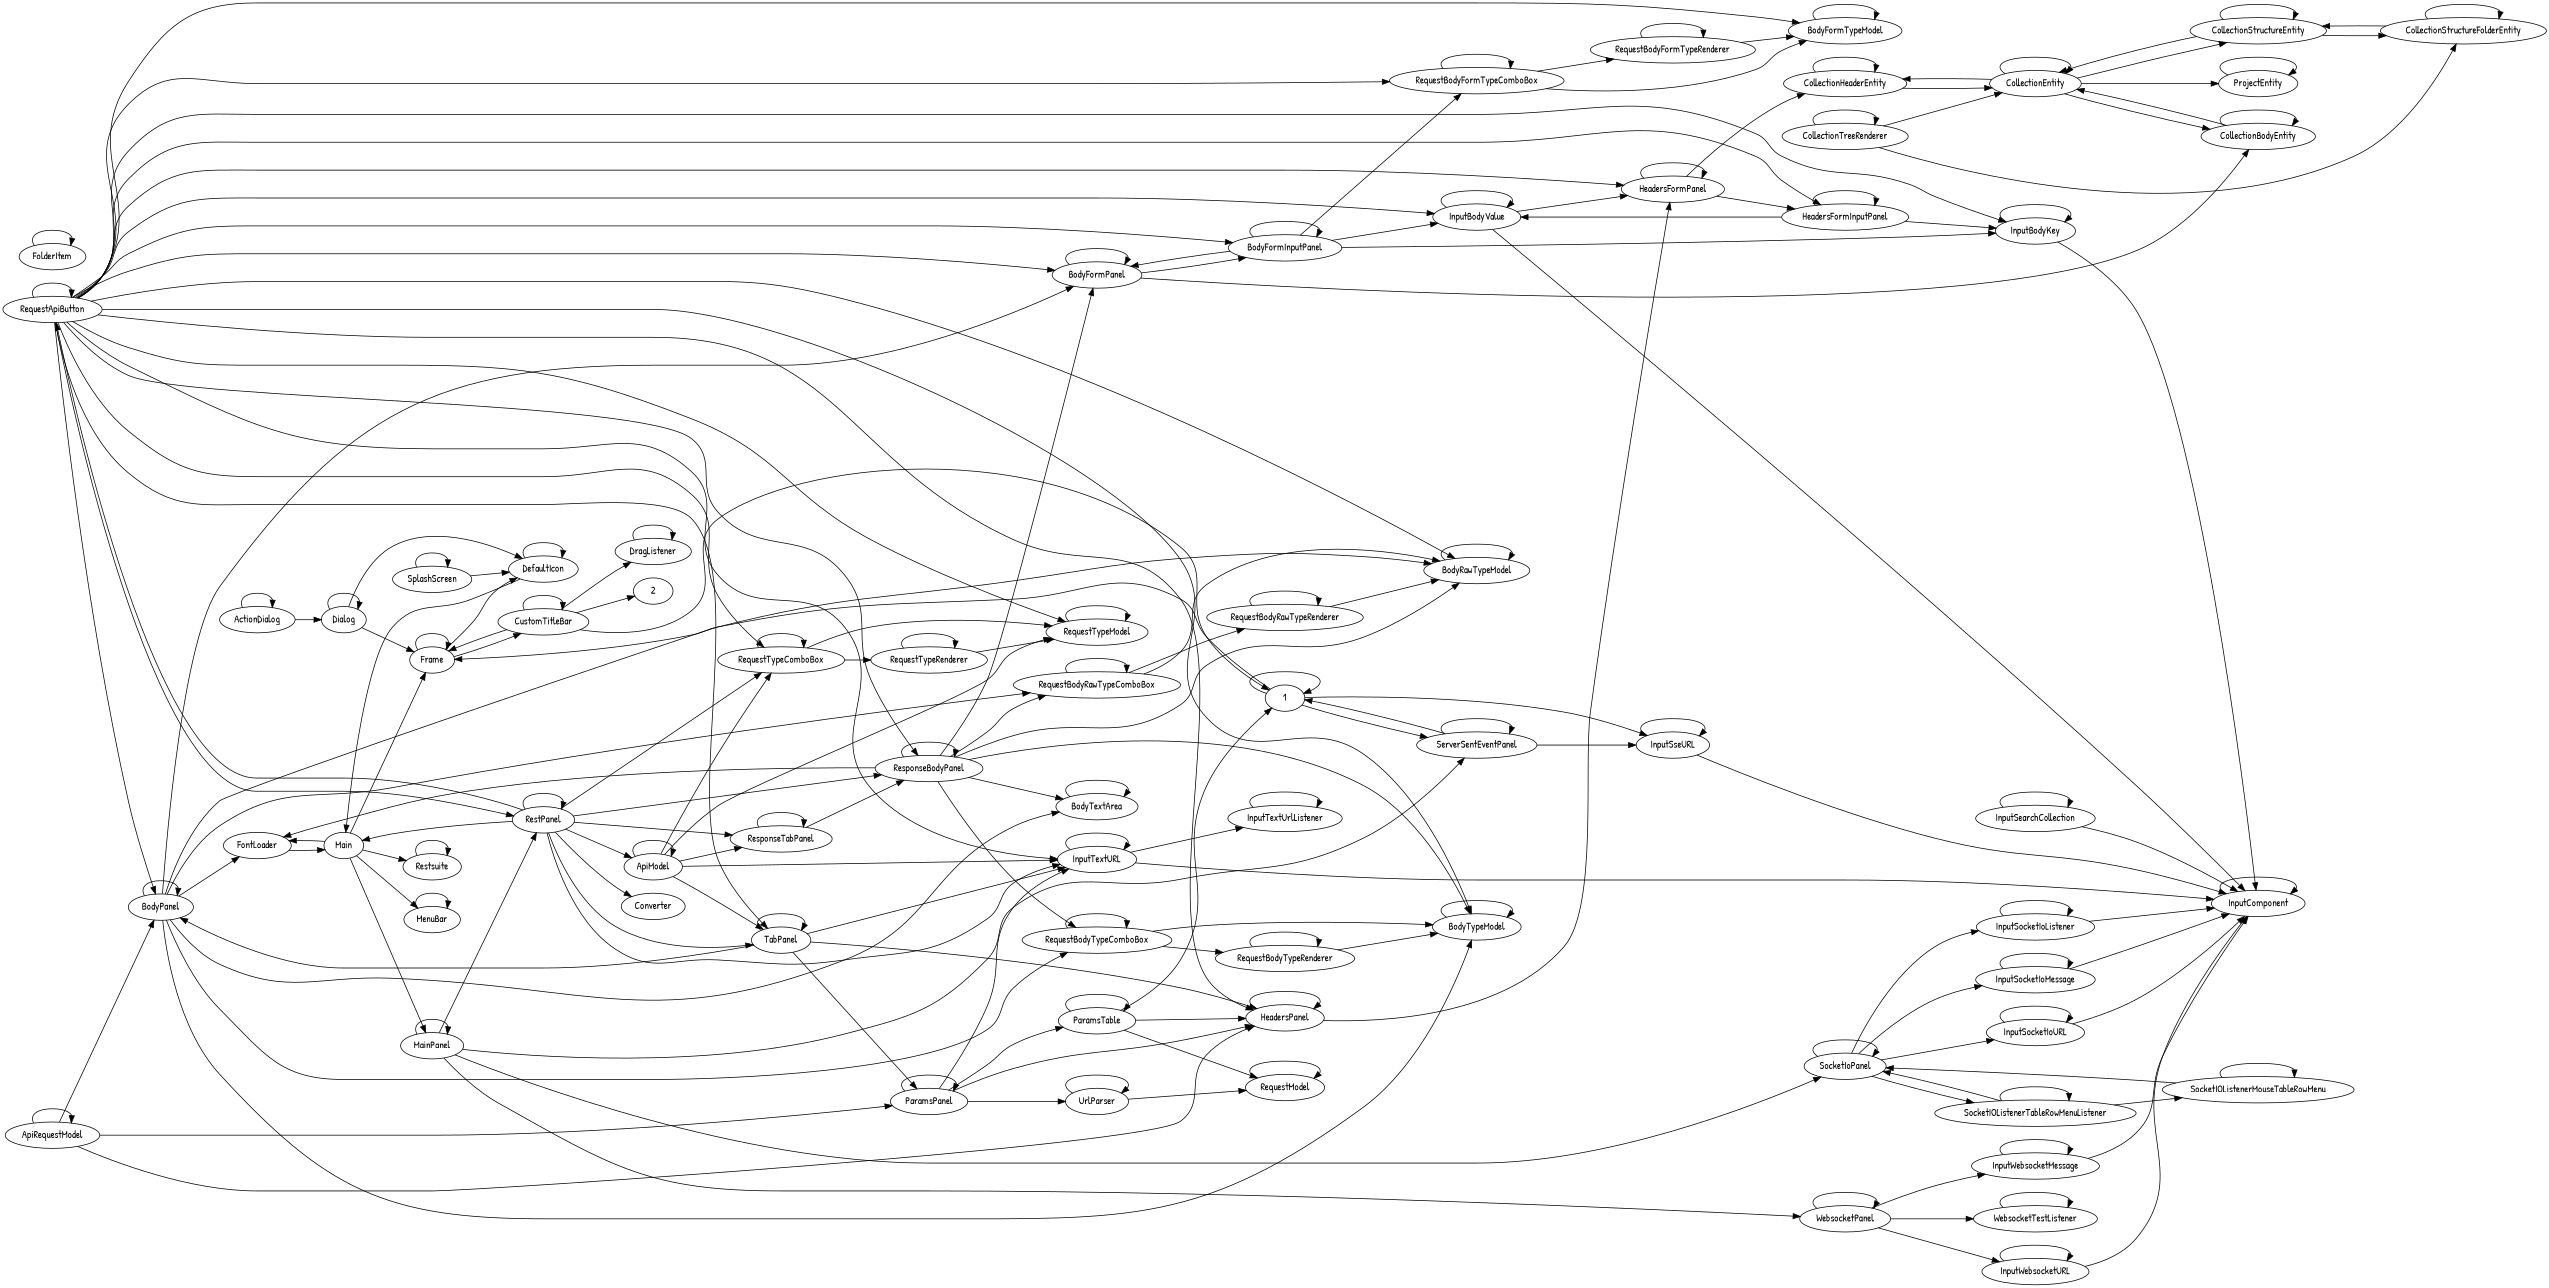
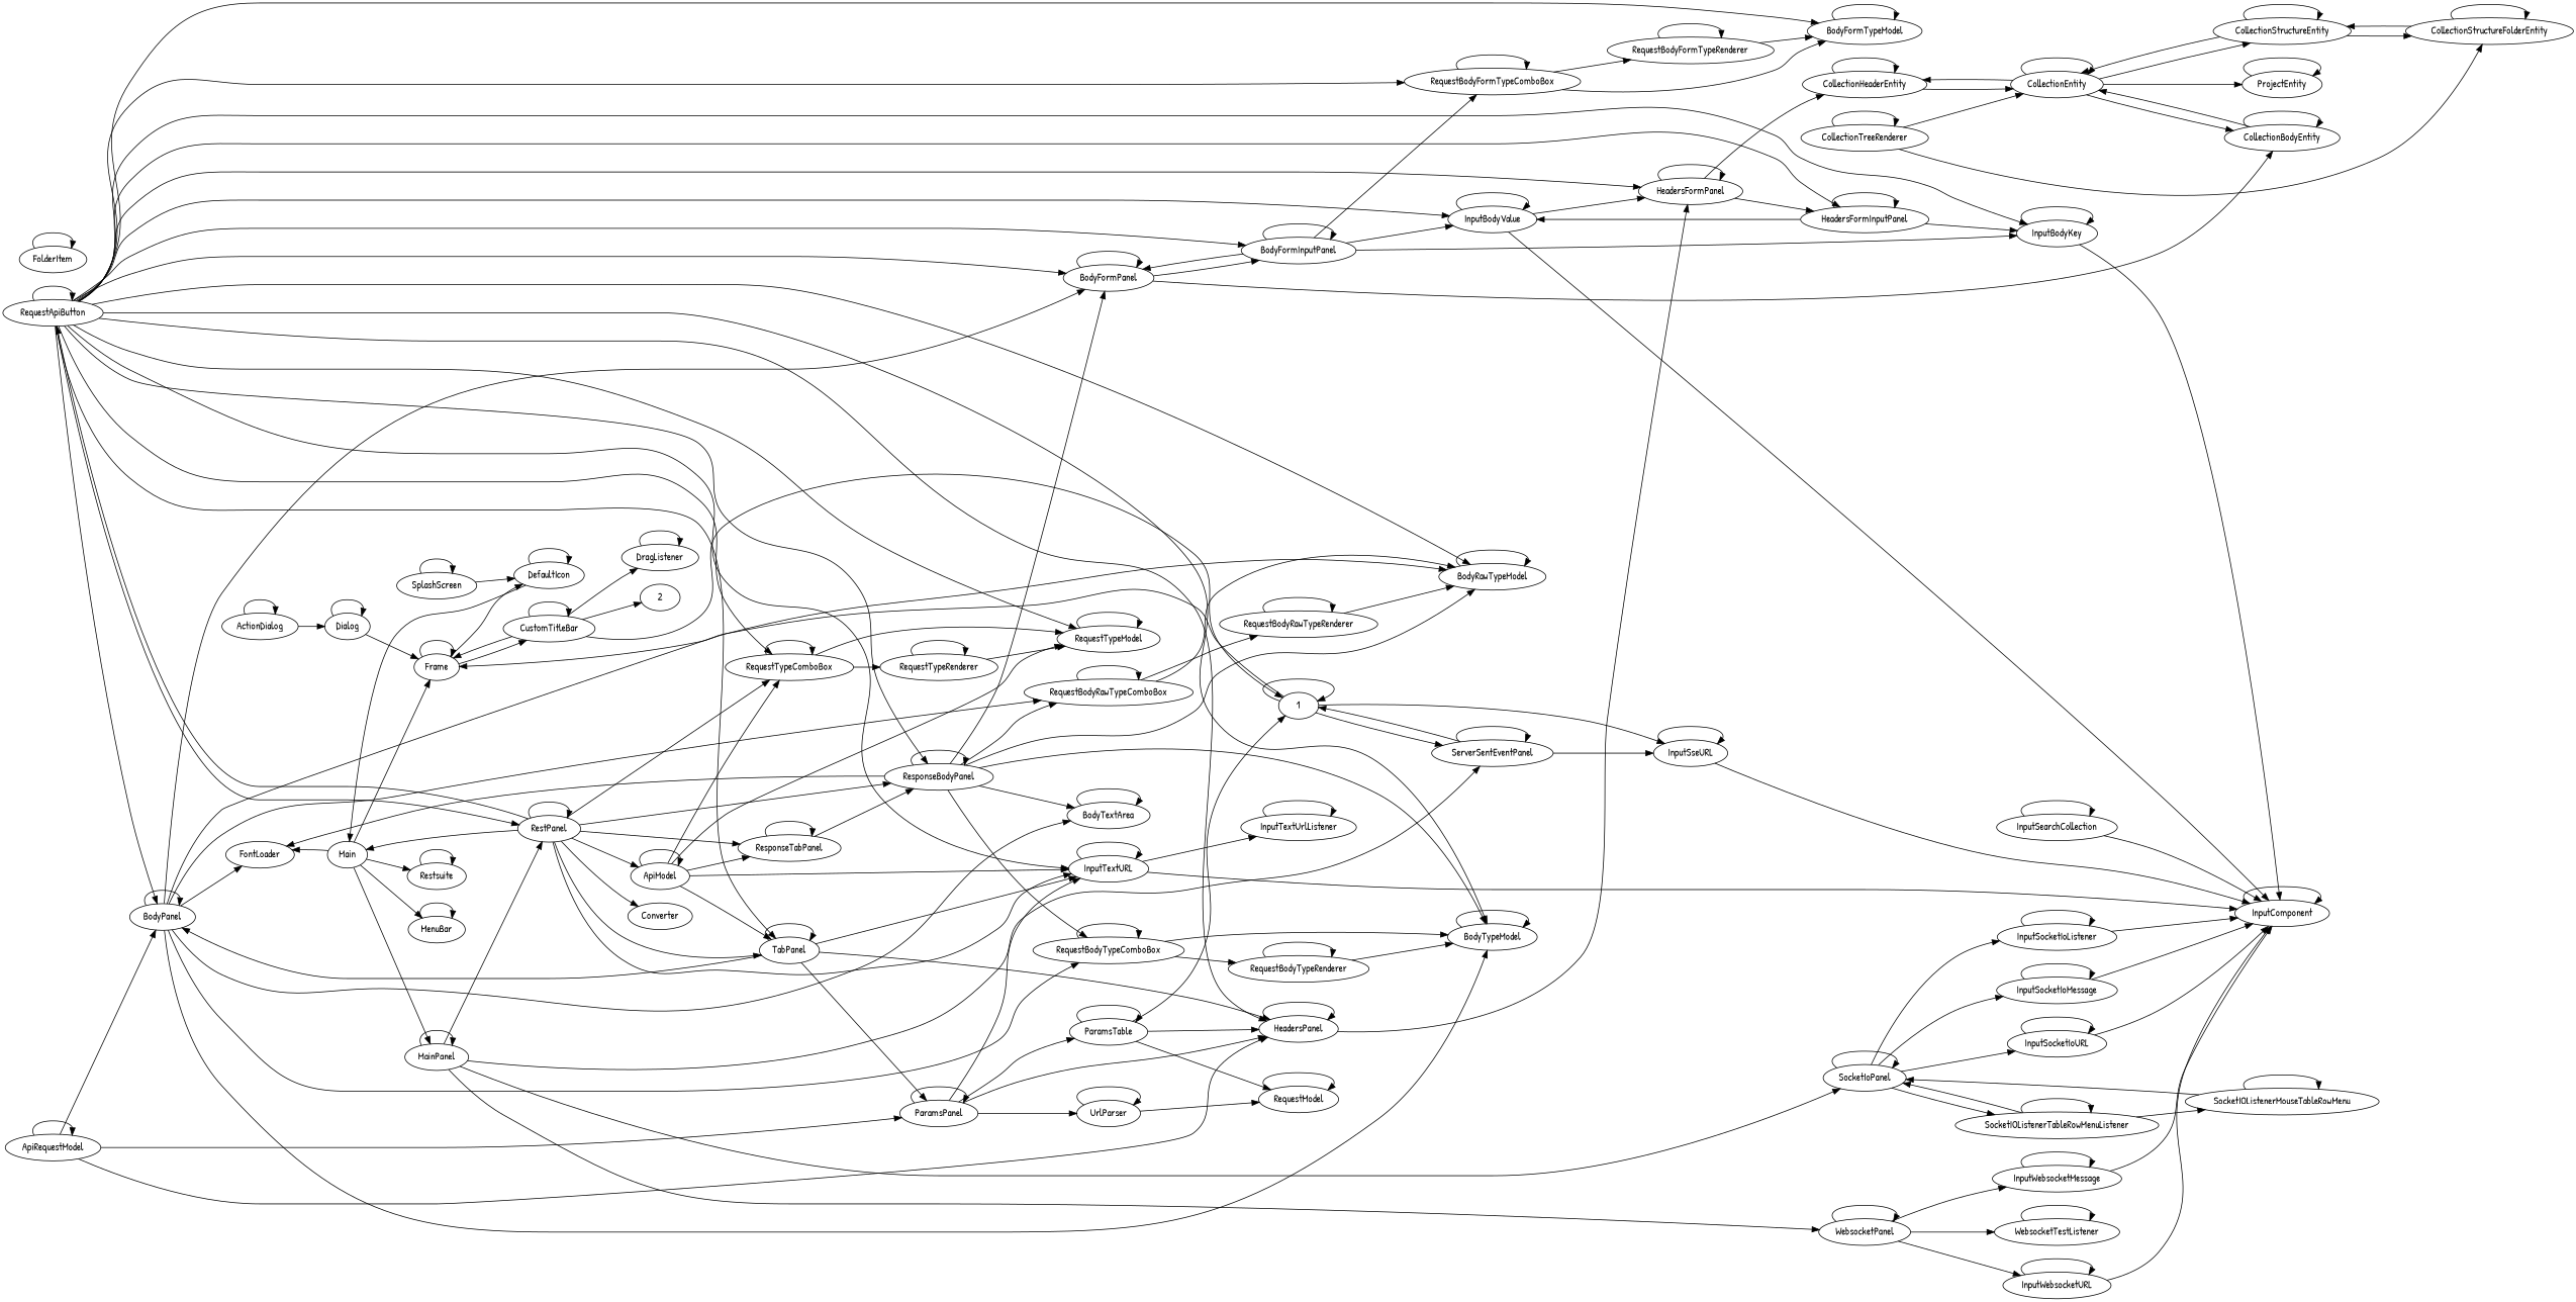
  digraph {
    fontname="Patrick Hand"
    rankdir=LR
    node [fontname="Patrick Hand"]
    edge [fontname="Patrick Hand"]
    RequestApiButton
    RequestBodyFormTypeComboBox
    BodyFormTypeModel
    BodyFormPanel
    BodyFormInputPanel
    RequestTypeModel
    InputBodyValue
    InputBodyKey
    HeadersFormPanel
    HeadersPanel
    HeadersFormInputPanel
    BodyPanel
    TabPanel
    RestPanel
    BodyRawTypeModel
    BodyTypeModel
    RequestTypeComboBox
    ResponseBodyPanel
    InputTextURL
    RequestBodyFormTypeRenderer
    CollectionBodyEntity
    InputComponent
    CollectionHeaderEntity
    FontLoader
    RequestBodyRawTypeComboBox
    RequestBodyTypeComboBox
    BodyTextArea
    ParamsPanel
    ApiModel
    Converter
    Main
    ResponseTabPanel
    RequestTypeRenderer
    InputTextUrlListener
    CollectionEntity
    RequestBodyRawTypeRenderer
    RequestBodyTypeRenderer
    ParamsTable
    UrlParser
    Frame
    MenuBar
    MainPanel
    Restsuite
    DefaultIcon
    CustomTitleBar
    ServerSentEventPanel
    SocketIoPanel
    WebsocketPanel
    1
    RequestModel
    ProjectEntity
    CollectionStructureEntity
    ActionDialog
    Dialog
    2
    DragListener
    InputSseURL
    InputSearchCollection
    InputSocketIoListener
    InputSocketIoMessage
    InputSocketIoURL
    InputWebsocketMessage
    InputWebsocketURL
    CollectionStructureFolderEntity
    SocketIOListenerTableRowMenuListener
    WebsocketTestListener
    SocketIOListenerMouseTableRowMenu
    ApiRequestModel
    FolderItem
    CollectionTreeRenderer
    SplashScreen
    RequestApiButton -> RequestApiButton
    RequestApiButton -> RequestBodyFormTypeComboBox
    RequestApiButton -> BodyFormTypeModel
    RequestApiButton -> BodyFormPanel
    RequestApiButton -> BodyFormInputPanel
    RequestApiButton -> RequestTypeModel
    RequestApiButton -> InputBodyValue
    RequestApiButton -> InputBodyKey
    RequestApiButton -> HeadersFormPanel
    RequestApiButton -> HeadersPanel
    RequestApiButton -> HeadersFormInputPanel
    RequestApiButton -> BodyPanel
    RequestApiButton -> TabPanel
    RequestApiButton -> RestPanel
    RequestApiButton -> BodyRawTypeModel
    RequestApiButton -> BodyTypeModel
    RequestApiButton -> RequestTypeComboBox
    RequestApiButton -> ResponseBodyPanel
    RequestApiButton -> InputTextURL
    RequestBodyFormTypeComboBox -> RequestBodyFormTypeComboBox
    RequestBodyFormTypeComboBox -> BodyFormTypeModel
    RequestBodyFormTypeComboBox -> RequestBodyFormTypeRenderer
    BodyFormTypeModel -> BodyFormTypeModel
    BodyFormPanel -> BodyFormPanel
    BodyFormPanel -> BodyFormInputPanel
    BodyFormPanel -> CollectionBodyEntity
    BodyFormInputPanel -> RequestBodyFormTypeComboBox
    BodyFormInputPanel -> BodyFormPanel
    BodyFormInputPanel -> BodyFormInputPanel
    BodyFormInputPanel -> InputBodyValue
    BodyFormInputPanel -> InputBodyKey
    RequestTypeModel -> RequestTypeModel
    InputBodyValue -> InputBodyValue
    InputBodyValue -> HeadersFormPanel
    InputBodyValue -> InputComponent
    InputBodyKey -> InputBodyKey
    InputBodyKey -> InputComponent
    HeadersFormPanel -> HeadersFormPanel
    HeadersFormPanel -> HeadersFormInputPanel
    HeadersFormPanel -> CollectionHeaderEntity
    HeadersPanel -> HeadersFormPanel
    HeadersPanel -> HeadersPanel
    HeadersFormInputPanel -> InputBodyValue
    HeadersFormInputPanel -> InputBodyKey
    HeadersFormInputPanel -> HeadersFormInputPanel
    BodyPanel -> BodyFormPanel
    BodyPanel -> BodyPanel
    BodyPanel -> BodyRawTypeModel
    BodyPanel -> BodyTypeModel
    BodyPanel -> FontLoader
    BodyPanel -> RequestBodyRawTypeComboBox
    BodyPanel -> RequestBodyTypeComboBox
    BodyPanel -> BodyTextArea
    TabPanel -> HeadersPanel
    TabPanel -> BodyPanel
    TabPanel -> TabPanel
    TabPanel -> InputTextURL
    TabPanel -> ParamsPanel
    RestPanel -> RequestApiButton
    RestPanel -> TabPanel
    RestPanel -> RestPanel
    RestPanel -> RequestTypeComboBox
    RestPanel -> ResponseBodyPanel
    RestPanel -> InputTextURL
    RestPanel -> ApiModel
    RestPanel -> Converter
    RestPanel -> Main
    RestPanel -> ResponseTabPanel
    BodyRawTypeModel -> BodyRawTypeModel
    BodyTypeModel -> BodyTypeModel
    RequestTypeComboBox -> RequestTypeModel
    RequestTypeComboBox -> RequestTypeComboBox
    RequestTypeComboBox -> RequestTypeRenderer
    ResponseBodyPanel -> BodyFormPanel
    ResponseBodyPanel -> BodyRawTypeModel
    ResponseBodyPanel -> BodyTypeModel
    ResponseBodyPanel -> ResponseBodyPanel
    ResponseBodyPanel -> FontLoader
    ResponseBodyPanel -> RequestBodyRawTypeComboBox
    ResponseBodyPanel -> RequestBodyTypeComboBox
    ResponseBodyPanel -> BodyTextArea
    InputTextURL -> InputTextURL
    InputTextURL -> InputComponent
    InputTextURL -> InputTextUrlListener
    RequestBodyFormTypeRenderer -> BodyFormTypeModel
    RequestBodyFormTypeRenderer -> RequestBodyFormTypeRenderer
    CollectionBodyEntity -> CollectionBodyEntity
    CollectionBodyEntity -> CollectionEntity
    InputComponent -> InputComponent
    CollectionHeaderEntity -> CollectionHeaderEntity
    CollectionHeaderEntity -> CollectionEntity
-   FontLoader -> Main
    RequestBodyRawTypeComboBox -> BodyRawTypeModel
    RequestBodyRawTypeComboBox -> RequestBodyRawTypeComboBox
    RequestBodyRawTypeComboBox -> RequestBodyRawTypeRenderer
    RequestBodyTypeComboBox -> BodyTypeModel
    RequestBodyTypeComboBox -> RequestBodyTypeComboBox
    RequestBodyTypeComboBox -> RequestBodyTypeRenderer
    BodyTextArea -> BodyTextArea
    ParamsPanel -> HeadersPanel
    ParamsPanel -> InputTextURL
    ParamsPanel -> ParamsPanel
    ParamsPanel -> ParamsTable
    ParamsPanel -> UrlParser
    ApiModel -> RequestTypeModel
    ApiModel -> TabPanel
    ApiModel -> RequestTypeComboBox
    ApiModel -> InputTextURL
    ApiModel -> ApiModel
    ApiModel -> ResponseTabPanel
    Main -> FontLoader
    Main -> Frame
    Main -> MenuBar
    Main -> MainPanel
    Main -> Restsuite
    ResponseTabPanel -> ResponseBodyPanel
    ResponseTabPanel -> ResponseTabPanel
    RequestTypeRenderer -> RequestTypeModel
    RequestTypeRenderer -> RequestTypeRenderer
    InputTextUrlListener -> InputTextUrlListener
    CollectionEntity -> CollectionBodyEntity
    CollectionEntity -> CollectionHeaderEntity
    CollectionEntity -> CollectionEntity
    CollectionEntity -> ProjectEntity
    CollectionEntity -> CollectionStructureEntity
    RequestBodyRawTypeRenderer -> BodyRawTypeModel
    RequestBodyRawTypeRenderer -> RequestBodyRawTypeRenderer
    RequestBodyTypeRenderer -> BodyTypeModel
    RequestBodyTypeRenderer -> RequestBodyTypeRenderer
    ParamsTable -> HeadersPanel
    ParamsTable -> ParamsTable
    ParamsTable -> 1
    ParamsTable -> RequestModel
    UrlParser -> UrlParser
    UrlParser -> RequestModel
    Frame -> Frame
    Frame -> DefaultIcon
    Frame -> CustomTitleBar
    MenuBar -> MenuBar
    MainPanel -> RestPanel
    MainPanel -> MainPanel
    MainPanel -> ServerSentEventPanel
    MainPanel -> SocketIoPanel
    MainPanel -> WebsocketPanel
    Restsuite -> Restsuite
    DefaultIcon -> Main
    DefaultIcon -> DefaultIcon
    CustomTitleBar -> Frame
    CustomTitleBar -> CustomTitleBar
    CustomTitleBar -> 1
    CustomTitleBar -> 2
    CustomTitleBar -> DragListener
    ServerSentEventPanel -> ServerSentEventPanel
    ServerSentEventPanel -> 1
    ServerSentEventPanel -> InputSseURL
    SocketIoPanel -> SocketIoPanel
    SocketIoPanel -> InputSocketIoListener
    SocketIoPanel -> InputSocketIoMessage
    SocketIoPanel -> InputSocketIoURL
    SocketIoPanel -> SocketIOListenerTableRowMenuListener
    WebsocketPanel -> WebsocketPanel
    WebsocketPanel -> InputWebsocketMessage
    WebsocketPanel -> InputWebsocketURL
    WebsocketPanel -> WebsocketTestListener
    1 -> Frame
    1 -> ServerSentEventPanel
    1 -> 1
    1 -> InputSseURL
    RequestModel -> RequestModel
    ProjectEntity -> ProjectEntity
    CollectionStructureEntity -> CollectionEntity
    CollectionStructureEntity -> CollectionStructureEntity
    CollectionStructureEntity -> CollectionStructureFolderEntity
    ActionDialog -> ActionDialog
    ActionDialog -> Dialog
    Dialog -> Frame
-   Dialog -> DefaultIcon
    Dialog -> Dialog
    DragListener -> DragListener
    InputSseURL -> InputComponent
    InputSseURL -> InputSseURL
    InputSearchCollection -> InputComponent
    InputSearchCollection -> InputSearchCollection
    InputSocketIoListener -> InputComponent
    InputSocketIoListener -> InputSocketIoListener
    InputSocketIoMessage -> InputComponent
    InputSocketIoMessage -> InputSocketIoMessage
    InputSocketIoURL -> InputComponent
    InputSocketIoURL -> InputSocketIoURL
    InputWebsocketMessage -> InputComponent
    InputWebsocketMessage -> InputWebsocketMessage
    InputWebsocketURL -> InputComponent
    InputWebsocketURL -> InputWebsocketURL
    CollectionStructureFolderEntity -> CollectionStructureEntity
    CollectionStructureFolderEntity -> CollectionStructureFolderEntity
    SocketIOListenerTableRowMenuListener -> SocketIoPanel
    SocketIOListenerTableRowMenuListener -> SocketIOListenerTableRowMenuListener
    SocketIOListenerTableRowMenuListener -> SocketIOListenerMouseTableRowMenu
    WebsocketTestListener -> WebsocketTestListener
    SocketIOListenerMouseTableRowMenu -> SocketIoPanel
    SocketIOListenerMouseTableRowMenu -> SocketIOListenerMouseTableRowMenu
    ApiRequestModel -> HeadersPanel
    ApiRequestModel -> BodyPanel
    ApiRequestModel -> ParamsPanel
    ApiRequestModel -> ApiRequestModel
    FolderItem -> FolderItem
    CollectionTreeRenderer -> CollectionEntity
    CollectionTreeRenderer -> CollectionStructureFolderEntity
    CollectionTreeRenderer -> CollectionTreeRenderer
    SplashScreen -> DefaultIcon
    SplashScreen -> SplashScreen
  }
